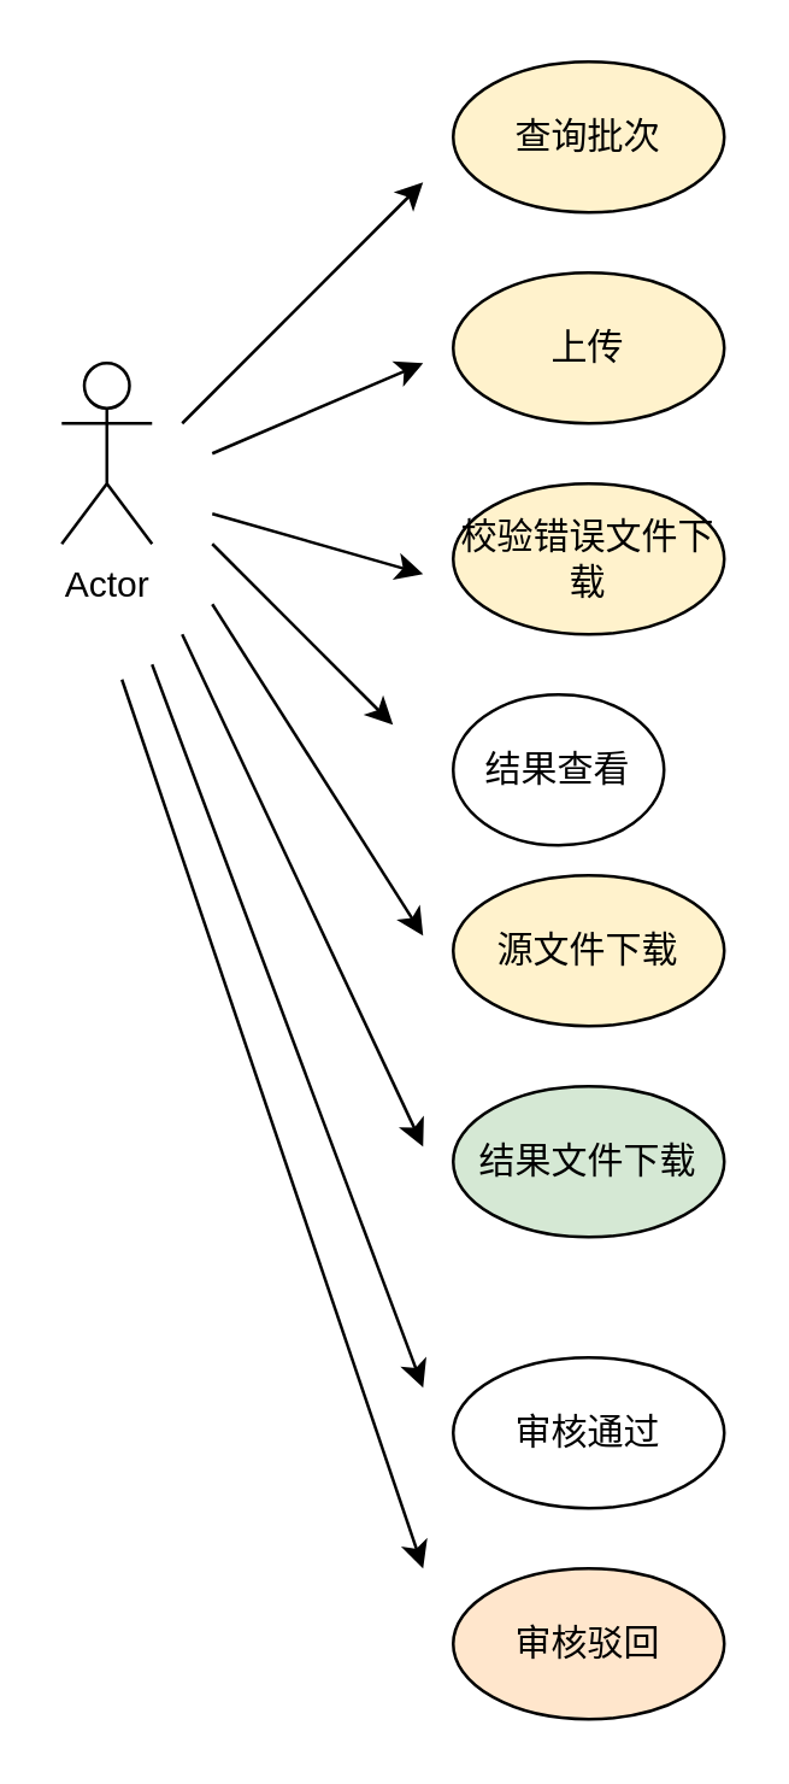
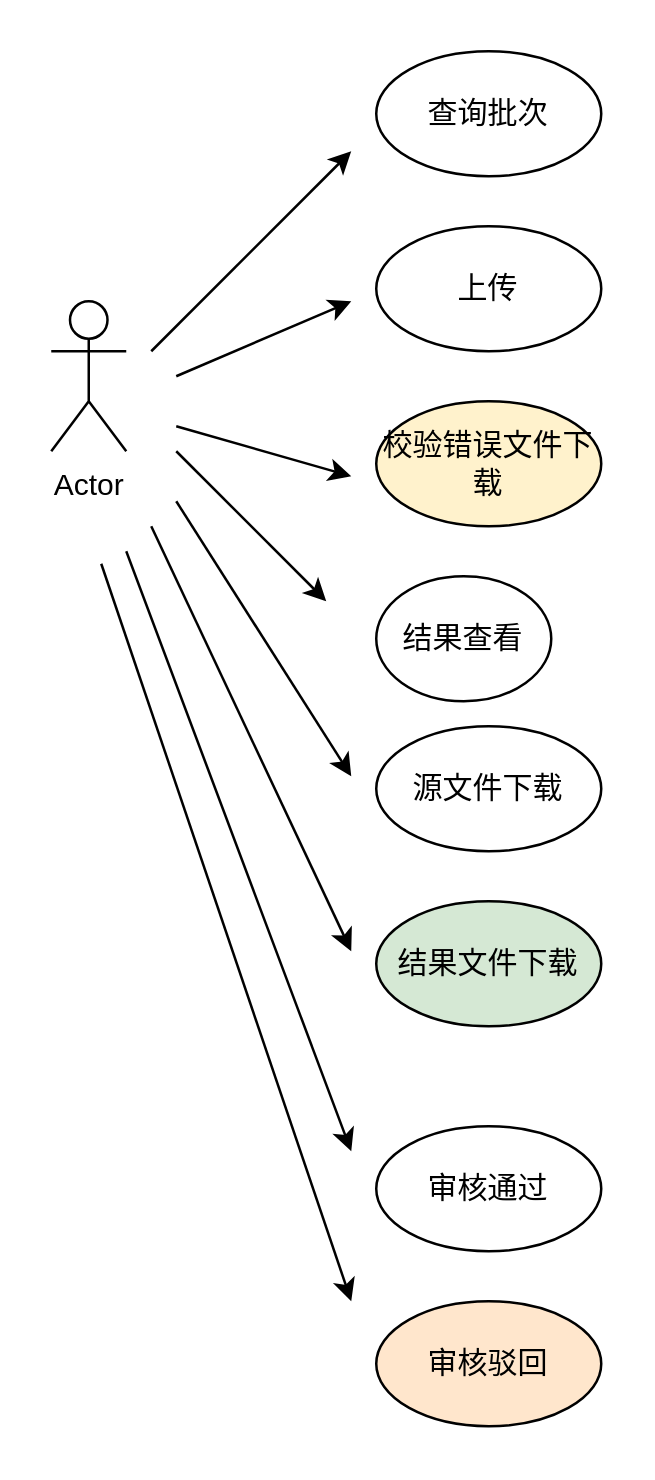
  <mxCell id="0" />
  <mxCell id="1" parent="0" />
  <mxCell id="2" value="Actor" style="shape=umlActor;verticalLabelPosition=bottom;verticalAlign=top;html=1;outlineConnect=0;" vertex="1" parent="1"><mxGeometry x="20" y="120" width="30" height="60" as="geometry" /></mxCell>
- <mxCell id="3" value="查询批次" style="ellipse;whiteSpace=wrap;html=1;fillColor=#fff2cc;" vertex="1" parent="1"><mxGeometry x="150" y="20" width="90" height="50" as="geometry" /></mxCell>
- <mxCell id="4" value="上传" style="ellipse;whiteSpace=wrap;html=1;fillColor=#fff2cc;" vertex="1" parent="1"><mxGeometry x="150" y="90" width="90" height="50" as="geometry" /></mxCell>
+ <mxCell id="3" value="查询批次" style="ellipse;whiteSpace=wrap;html=1;" vertex="1" parent="1"><mxGeometry x="150" y="20" width="90" height="50" as="geometry" /></mxCell>
+ <mxCell id="4" value="上传" style="ellipse;whiteSpace=wrap;html=1;" vertex="1" parent="1"><mxGeometry x="150" y="90" width="90" height="50" as="geometry" /></mxCell>
  <mxCell id="5" value="校验错误文件下载" style="ellipse;whiteSpace=wrap;html=1;fillColor=#fff2cc;" vertex="1" parent="1"><mxGeometry x="150" y="160" width="90" height="50" as="geometry" /></mxCell>
  <mxCell id="6" value="" style="endArrow=classic;html=1;" edge="1" parent="1"><mxGeometry width="50" height="50" relative="1" as="geometry"><mxPoint x="60" y="140" as="sourcePoint" /><mxPoint x="140" y="60" as="targetPoint" /></mxGeometry></mxCell>
  <mxCell id="7" value="" style="endArrow=classic;html=1;" edge="1" parent="1"><mxGeometry width="50" height="50" relative="1" as="geometry"><mxPoint x="70" y="150" as="sourcePoint" /><mxPoint x="140" y="120" as="targetPoint" /></mxGeometry></mxCell>
  <mxCell id="8" value="" style="endArrow=classic;html=1;" edge="1" parent="1"><mxGeometry width="50" height="50" relative="1" as="geometry"><mxPoint x="70" y="170" as="sourcePoint" /><mxPoint x="140" y="190" as="targetPoint" /></mxGeometry></mxCell>
  <mxCell id="9" value="结果查看" style="ellipse;whiteSpace=wrap;html=1;" vertex="1" parent="1"><mxGeometry x="150" y="230" width="70" height="50" as="geometry" /></mxCell>
  <mxCell id="10" value="" style="endArrow=classic;html=1;" edge="1" parent="1"><mxGeometry width="50" height="50" relative="1" as="geometry"><mxPoint x="70" y="180" as="sourcePoint" /><mxPoint x="130" y="240" as="targetPoint" /></mxGeometry></mxCell>
- <mxCell id="11" value="源文件下载" style="ellipse;whiteSpace=wrap;html=1;fillColor=#fff2cc;" vertex="1" parent="1"><mxGeometry x="150" y="290" width="90" height="50" as="geometry" /></mxCell>
+ <mxCell id="11" value="源文件下载" style="ellipse;whiteSpace=wrap;html=1;" vertex="1" parent="1"><mxGeometry x="150" y="290" width="90" height="50" as="geometry" /></mxCell>
  <mxCell id="12" value="结果文件下载" style="ellipse;whiteSpace=wrap;html=1;fillColor=#d5e8d4;" vertex="1" parent="1"><mxGeometry x="150" y="360" width="90" height="50" as="geometry" /></mxCell>
  <mxCell id="13" value="" style="endArrow=classic;html=1;" edge="1" parent="1"><mxGeometry width="50" height="50" relative="1" as="geometry"><mxPoint x="70" y="200" as="sourcePoint" /><mxPoint x="140" y="310" as="targetPoint" /></mxGeometry></mxCell>
  <mxCell id="14" value="" style="endArrow=classic;html=1;" edge="1" parent="1"><mxGeometry width="50" height="50" relative="1" as="geometry"><mxPoint x="60" y="210" as="sourcePoint" /><mxPoint x="140" y="380" as="targetPoint" /></mxGeometry></mxCell>
  <mxCell id="15" value="审核通过" style="ellipse;whiteSpace=wrap;html=1;" vertex="1" parent="1"><mxGeometry x="150" y="450" width="90" height="50" as="geometry" /></mxCell>
  <mxCell id="16" value="审核驳回" style="ellipse;whiteSpace=wrap;html=1;fillColor=#ffe6cc;" vertex="1" parent="1"><mxGeometry x="150" y="520" width="90" height="50" as="geometry" /></mxCell>
  <mxCell id="17" value="" style="endArrow=classic;html=1;" edge="1" parent="1"><mxGeometry width="50" height="50" relative="1" as="geometry"><mxPoint x="50" y="220" as="sourcePoint" /><mxPoint x="140" y="460" as="targetPoint" /></mxGeometry></mxCell>
  <mxCell id="18" value="" style="endArrow=classic;html=1;" edge="1" parent="1"><mxGeometry width="50" height="50" relative="1" as="geometry"><mxPoint x="40" y="225" as="sourcePoint" /><mxPoint x="140" y="520" as="targetPoint" /></mxGeometry></mxCell>
